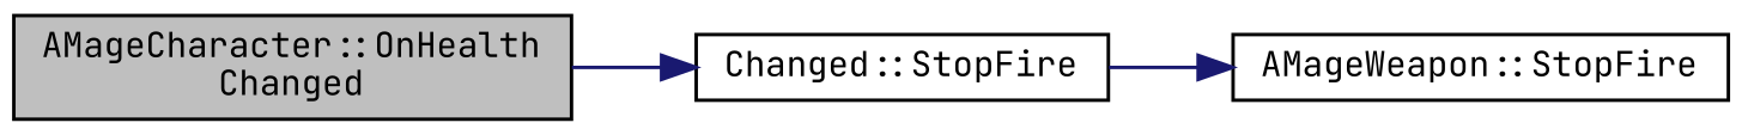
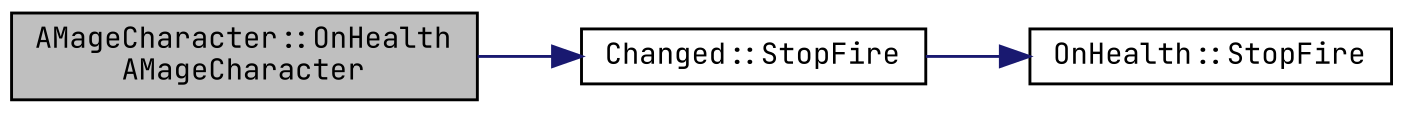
  digraph {
    fontname="JetBrains Mono"
    rankdir=LR
    node [color=black fillcolor=white fontname="JetBrains Mono" fontsize=10 shape=record style=filled]
    edge [color=midnightblue fontname="JetBrains Mono" fontsize=10 labelfontname=Helvetica labelfontsize=10 style=solid]
-   n1 [fillcolor=grey75 fontcolor=black height=0.2 label="AMageCharacter::OnHealth\lChanged" width=0.4]
+   n1 [fillcolor=grey75 fontcolor=black height=0.2 label="AMageCharacter::OnHealth\lAMageCharacter" width=0.4]
    n2 [height=0.2 label="Changed::StopFire" width=0.4]
-   n3 [height=0.2 label="AMageWeapon::StopFire" width=0.4]
+   n3 [height=0.2 label="OnHealth::StopFire" width=0.4]
    n1 -> n2
    n2 -> n3
  }
